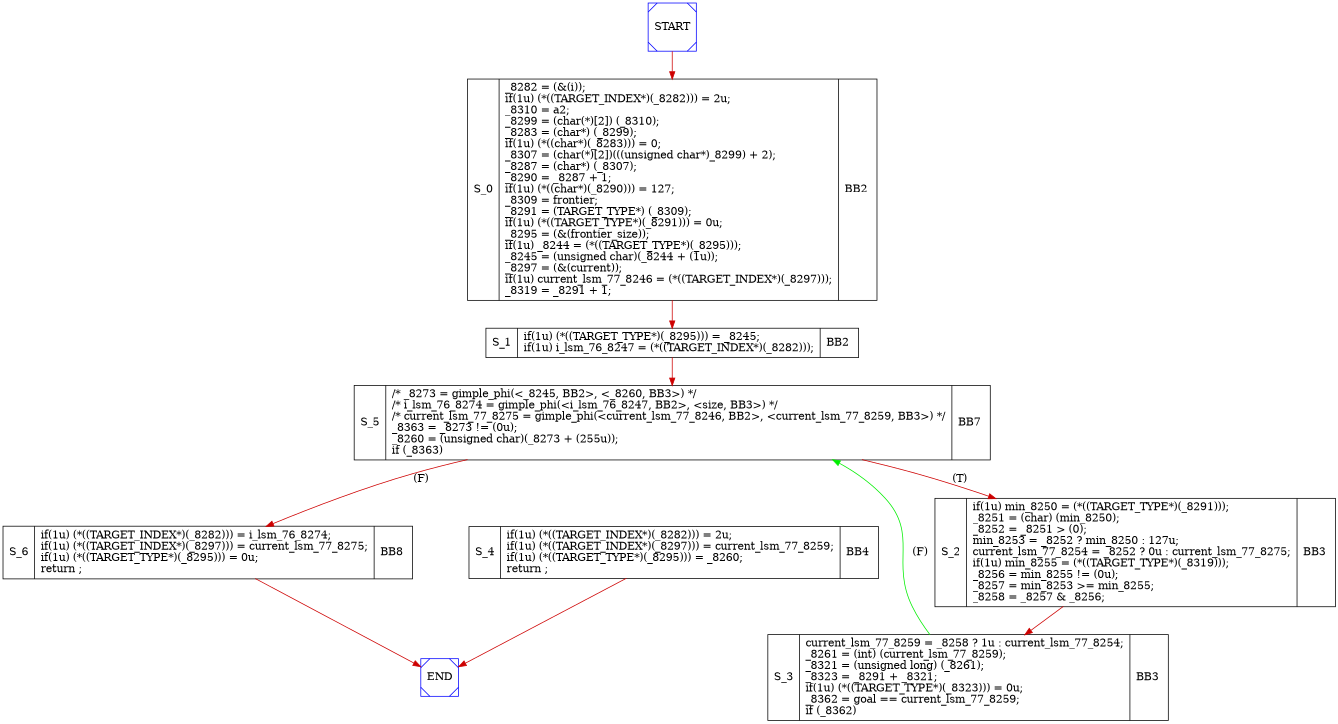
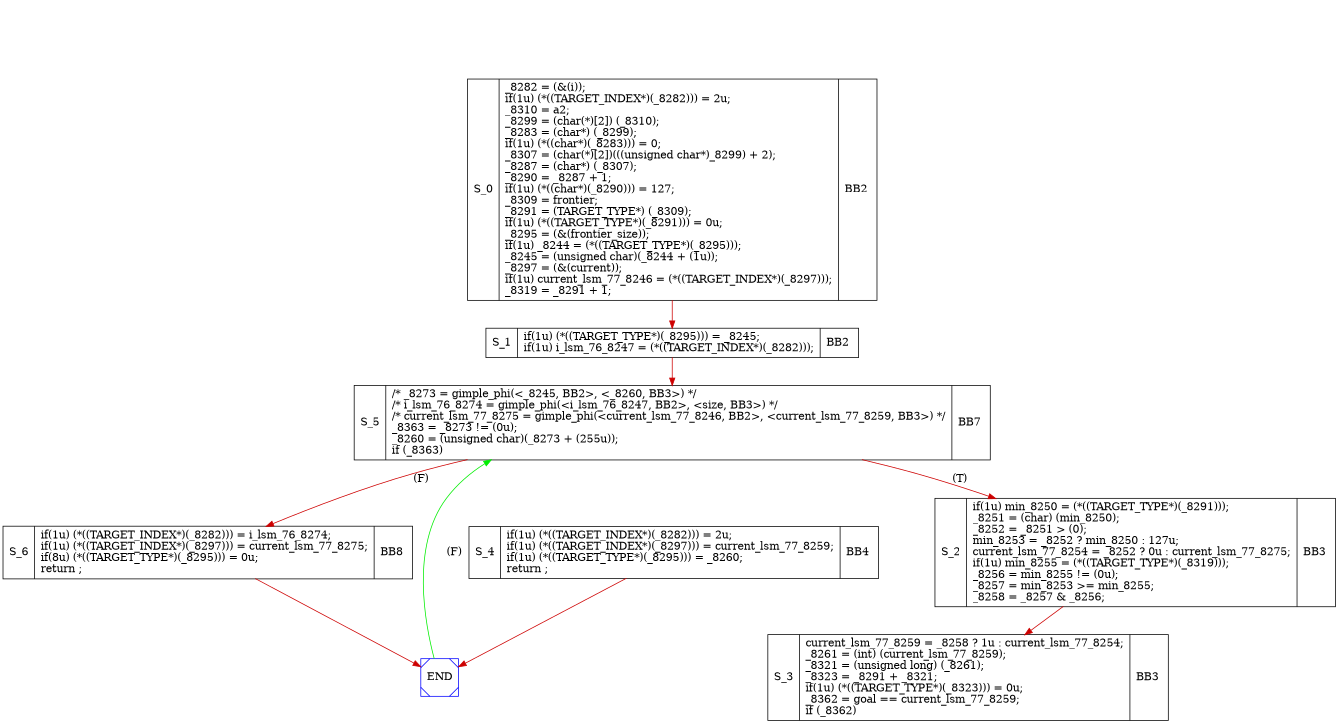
  digraph {
    node [shape=record]
    edge [color=red3]
-   n1 [color=blue label=START shape=Msquare]
    n2 [label=< S_0 | { _8282 = (&amp;(i));<br align="left"/>if(1u) (*((TARGET_INDEX*)(_8282))) = 2u;<br align="left"/>_8310 = a2;<br align="left"/>_8299 = (char(*)[2]) (_8310);<br align="left"/>_8283 = (char*) (_8299);<br align="left"/>if(1u) (*((char*)(_8283))) = 0;<br align="left"/>_8307 = (char(*)[2])(((unsigned char*)_8299) + 2);<br align="left"/>_8287 = (char*) (_8307);<br align="left"/>_8290 = _8287 + 1;<br align="left"/>if(1u) (*((char*)(_8290))) = 127;<br align="left"/>_8309 = frontier;<br align="left"/>_8291 = (TARGET_TYPE*) (_8309);<br align="left"/>if(1u) (*((TARGET_TYPE*)(_8291))) = 0u;<br align="left"/>_8295 = (&amp;(frontier_size));<br align="left"/>if(1u) _8244 = (*((TARGET_TYPE*)(_8295)));<br align="left"/>_8245 = (unsigned char)(_8244 + (1u));<br align="left"/>_8297 = (&amp;(current));<br align="left"/>if(1u) current_lsm_77_8246 = (*((TARGET_INDEX*)(_8297)));<br align="left"/>_8319 = _8291 + 1;<br align="left"/> } | BB2 <br align="left"/>>]
    n3 [label=< S_1 | { if(1u) (*((TARGET_TYPE*)(_8295))) = _8245;<br align="left"/>if(1u) i_lsm_76_8247 = (*((TARGET_INDEX*)(_8282)));<br align="left"/> } | BB2 <br align="left"/>>]
    n4 [color=blue label=END shape=Msquare]
    n5 [label=< S_5 | { /* _8273 = gimple_phi(&lt;_8245, BB2&gt;, &lt;_8260, BB3&gt;) */<br align="left"/>/* i_lsm_76_8274 = gimple_phi(&lt;i_lsm_76_8247, BB2&gt;, &lt;size, BB3&gt;) */<br align="left"/>/* current_lsm_77_8275 = gimple_phi(&lt;current_lsm_77_8246, BB2&gt;, &lt;current_lsm_77_8259, BB3&gt;) */<br align="left"/>_8363 = _8273 != (0u);<br align="left"/>_8260 = (unsigned char)(_8273 + (255u));<br align="left"/>if (_8363)<br align="left"/> } | BB7 <br align="left"/>>]
    n6 [label=< S_2 | { if(1u) min_8250 = (*((TARGET_TYPE*)(_8291)));<br align="left"/>_8251 = (char) (min_8250);<br align="left"/>_8252 = _8251 &gt; (0);<br align="left"/>min_8253 = _8252 ? min_8250 &#58; 127u;<br align="left"/>current_lsm_77_8254 = _8252 ? 0u &#58; current_lsm_77_8275;<br align="left"/>if(1u) min_8255 = (*((TARGET_TYPE*)(_8319)));<br align="left"/>_8256 = min_8255 != (0u);<br align="left"/>_8257 = min_8253 &gt;= min_8255;<br align="left"/>_8258 = _8257 &amp; _8256;<br align="left"/> } | BB3 <br align="left"/>>]
-   n7 [label=< S_6 | { if(1u) (*((TARGET_INDEX*)(_8282))) = i_lsm_76_8274;<br align="left"/>if(1u) (*((TARGET_INDEX*)(_8297))) = current_lsm_77_8275;<br align="left"/>if(1u) (*((TARGET_TYPE*)(_8295))) = 0u;<br align="left"/>return ;<br align="left"/> } | BB8 <br align="left"/>>]
+   n7 [label=< S_6 | { if(1u) (*((TARGET_INDEX*)(_8282))) = i_lsm_76_8274;<br align="left"/>if(1u) (*((TARGET_INDEX*)(_8297))) = current_lsm_77_8275;<br align="left"/>if(8u) (*((TARGET_TYPE*)(_8295))) = 0u;<br align="left"/>return ;<br align="left"/> } | BB8 <br align="left"/>>]
    n8 [label=< S_3 | { current_lsm_77_8259 = _8258 ? 1u &#58; current_lsm_77_8254;<br align="left"/>_8261 = (int) (current_lsm_77_8259);<br align="left"/>_8321 = (unsigned long) (_8261);<br align="left"/>_8323 = _8291 + _8321;<br align="left"/>if(1u) (*((TARGET_TYPE*)(_8323))) = 0u;<br align="left"/>_8362 = goal == current_lsm_77_8259;<br align="left"/>if (_8362)<br align="left"/> } | BB3 <br align="left"/>>]
    n9 [label=< S_4 | { if(1u) (*((TARGET_INDEX*)(_8282))) = 2u;<br align="left"/>if(1u) (*((TARGET_INDEX*)(_8297))) = current_lsm_77_8259;<br align="left"/>if(1u) (*((TARGET_TYPE*)(_8295))) = _8260;<br align="left"/>return ;<br align="left"/> } | BB4 <br align="left"/>>]
-   n1 -> n2
    n2 -> n3
    n3 -> n5
    n5 -> n6 [label="(T)\n"]
    n5 -> n7 [label="(F)\n"]
    n6 -> n8
    n7 -> n4
-   n8 -> n5 [color=green2 label="(F)\n"]
+   n4 -> n5 [color=green2 label="(F)\n"]
    n9 -> n4
  }
